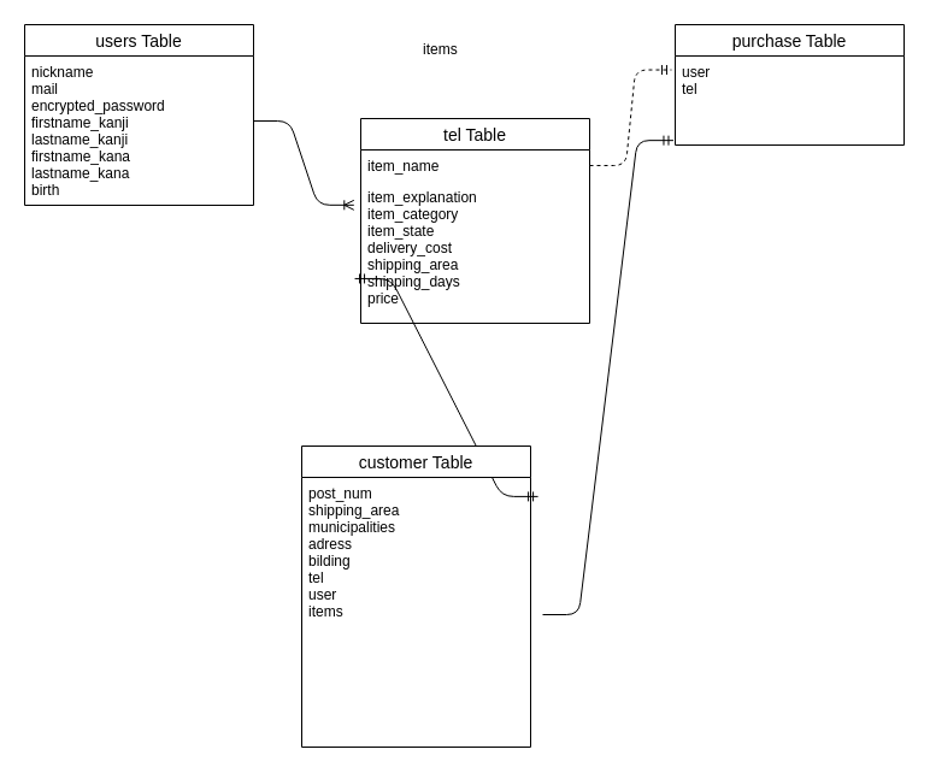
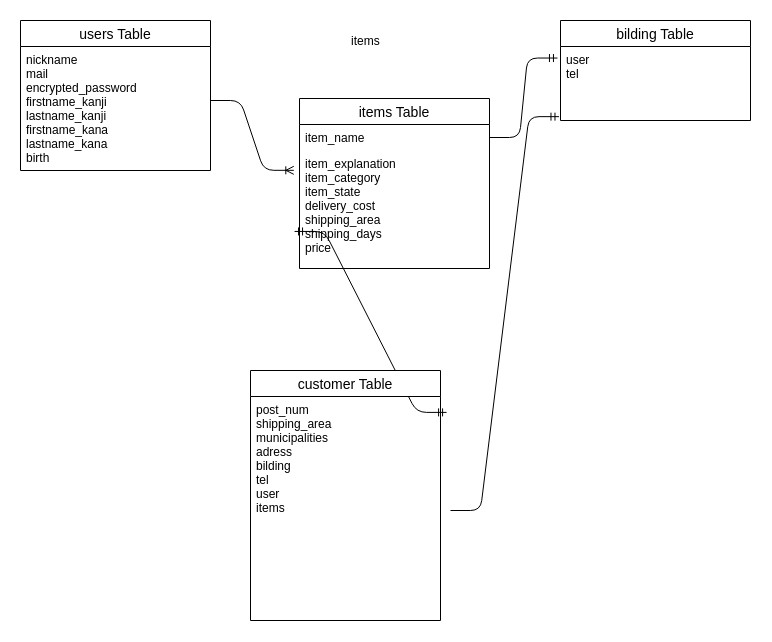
  <mxCell id="0" />
  <mxCell id="1" parent="0" />
  <mxCell id="2" value="users Table" style="swimlane;fontStyle=0;childLayout=stackLayout;horizontal=1;startSize=26;horizontalStack=0;resizeParent=1;resizeParentMax=0;resizeLast=0;collapsible=1;marginBottom=0;align=center;fontSize=14;" vertex="1" parent="1"><mxGeometry x="20" y="20" width="190" height="150" as="geometry" /></mxCell>
  <mxCell id="3" value="nickname&#10;mail&#10;encrypted_password&#10;firstname_kanji&#10;lastname_kanji&#10;firstname_kana&#10;lastname_kana&#10;birth" style="text;strokeColor=none;fillColor=none;spacingLeft=4;spacingRight=4;overflow=hidden;rotatable=0;points=[[0,0.5],[1,0.5]];portConstraint=eastwest;fontSize=12;" vertex="1" parent="2"><mxGeometry y="26" width="190" height="124" as="geometry" /></mxCell>
  <mxCell id="4" value="" style="edgeStyle=entityRelationEdgeStyle;fontSize=12;html=1;endArrow=ERoneToMany;entryX=-0.03;entryY=0.168;entryDx=0;entryDy=0;entryPerimeter=0;" edge="1" parent="1" target="10"><mxGeometry width="100" height="100" relative="1" as="geometry"><mxPoint x="210" y="100" as="sourcePoint" /><mxPoint x="310" y="0" as="targetPoint" /></mxGeometry></mxCell>
  <mxCell id="5" value="" style="edgeStyle=entityRelationEdgeStyle;fontSize=12;html=1;endArrow=ERmandOne;startArrow=ERmandOne;entryX=-0.026;entryY=0.686;entryDx=0;entryDy=0;entryPerimeter=0;exitX=1.032;exitY=0.071;exitDx=0;exitDy=0;exitPerimeter=0;" edge="1" parent="1" source="7" target="10"><mxGeometry width="100" height="100" relative="1" as="geometry"><mxPoint x="310" y="250" as="sourcePoint" /><mxPoint x="410" y="150" as="targetPoint" /></mxGeometry></mxCell>
  <mxCell id="6" value="customer Table" style="swimlane;fontStyle=0;childLayout=stackLayout;horizontal=1;startSize=26;horizontalStack=0;resizeParent=1;resizeParentMax=0;resizeLast=0;collapsible=1;marginBottom=0;align=center;fontSize=14;" vertex="1" parent="1"><mxGeometry x="250" y="370" width="190" height="250" as="geometry" /></mxCell>
  <mxCell id="7" value="post_num&#10;shipping_area&#10;municipalities&#10;adress&#10;bilding&#10;tel&#10;user&#10;items" style="text;strokeColor=none;fillColor=none;spacingLeft=4;spacingRight=4;overflow=hidden;rotatable=0;points=[[0,0.5],[1,0.5]];portConstraint=eastwest;fontSize=12;" vertex="1" parent="6"><mxGeometry y="26" width="190" height="224" as="geometry" /></mxCell>
- <mxCell id="8" value="tel Table" style="swimlane;fontStyle=0;childLayout=stackLayout;horizontal=1;startSize=26;horizontalStack=0;resizeParent=1;resizeParentMax=0;resizeLast=0;collapsible=1;marginBottom=0;align=center;fontSize=14;" vertex="1" parent="1"><mxGeometry x="299" y="98" width="190" height="170" as="geometry" /></mxCell>
+ <mxCell id="8" value="items Table" style="swimlane;fontStyle=0;childLayout=stackLayout;horizontal=1;startSize=26;horizontalStack=0;resizeParent=1;resizeParentMax=0;resizeLast=0;collapsible=1;marginBottom=0;align=center;fontSize=14;" vertex="1" parent="1"><mxGeometry x="299" y="98" width="190" height="170" as="geometry" /></mxCell>
  <mxCell id="9" value="item_name" style="text;strokeColor=none;fillColor=none;spacingLeft=4;spacingRight=4;overflow=hidden;rotatable=0;points=[[0,0.5],[1,0.5]];portConstraint=eastwest;fontSize=12;" vertex="1" parent="8"><mxGeometry y="26" width="190" height="26" as="geometry" /></mxCell>
  <mxCell id="10" value="item_explanation&#10;item_category&#10;item_state&#10;delivery_cost&#10;shipping_area&#10;shipping_days&#10;price&#10;" style="text;strokeColor=none;fillColor=none;spacingLeft=4;spacingRight=4;overflow=hidden;rotatable=0;points=[[0,0.5],[1,0.5]];portConstraint=eastwest;fontSize=12;" vertex="1" parent="8"><mxGeometry y="52" width="190" height="118" as="geometry" /></mxCell>
- <mxCell id="11" value="" style="edgeStyle=entityRelationEdgeStyle;fontSize=12;html=1;endArrow=ERmandOne;exitX=1;exitY=0.5;exitDx=0;exitDy=0;entryX=-0.016;entryY=0.156;entryDx=0;entryDy=0;entryPerimeter=0;dashed=1;" edge="1" parent="1" source="9" target="14"><mxGeometry width="100" height="100" relative="1" as="geometry"><mxPoint x="490" y="160" as="sourcePoint" /><mxPoint x="590" y="60" as="targetPoint" /></mxGeometry></mxCell>
+ <mxCell id="11" value="" style="edgeStyle=entityRelationEdgeStyle;fontSize=12;html=1;endArrow=ERmandOne;exitX=1;exitY=0.5;exitDx=0;exitDy=0;entryX=-0.016;entryY=0.156;entryDx=0;entryDy=0;entryPerimeter=0;" edge="1" parent="1" source="9" target="14"><mxGeometry width="100" height="100" relative="1" as="geometry"><mxPoint x="490" y="160" as="sourcePoint" /><mxPoint x="590" y="60" as="targetPoint" /></mxGeometry></mxCell>
  <mxCell id="12" value="" style="edgeStyle=entityRelationEdgeStyle;fontSize=12;html=1;endArrow=ERmandOne;entryX=-0.008;entryY=0.948;entryDx=0;entryDy=0;entryPerimeter=0;" edge="1" parent="1" target="14"><mxGeometry width="100" height="100" relative="1" as="geometry"><mxPoint x="450" y="510" as="sourcePoint" /><mxPoint x="670" y="210" as="targetPoint" /></mxGeometry></mxCell>
- <mxCell id="13" value="purchase Table" style="swimlane;fontStyle=0;childLayout=stackLayout;horizontal=1;startSize=26;horizontalStack=0;resizeParent=1;resizeParentMax=0;resizeLast=0;collapsible=1;marginBottom=0;align=center;fontSize=14;" vertex="1" parent="1"><mxGeometry x="560" y="20" width="190" height="100" as="geometry" /></mxCell>
+ <mxCell id="13" value="bilding Table" style="swimlane;fontStyle=0;childLayout=stackLayout;horizontal=1;startSize=26;horizontalStack=0;resizeParent=1;resizeParentMax=0;resizeLast=0;collapsible=1;marginBottom=0;align=center;fontSize=14;" vertex="1" parent="1"><mxGeometry x="560" y="20" width="190" height="100" as="geometry" /></mxCell>
  <mxCell id="14" value="user&#10;tel" style="text;strokeColor=none;fillColor=none;spacingLeft=4;spacingRight=4;overflow=hidden;rotatable=0;points=[[0,0.5],[1,0.5]];portConstraint=eastwest;fontSize=12;" vertex="1" parent="13"><mxGeometry y="26" width="190" height="74" as="geometry" /></mxCell>
  <mxCell id="15" value="items" style="text;strokeColor=none;fillColor=none;spacingLeft=4;spacingRight=4;overflow=hidden;rotatable=0;points=[[0,0.5],[1,0.5]];portConstraint=eastwest;fontSize=12;" vertex="1" parent="1"><mxGeometry x="345" y="27" width="190" height="26" as="geometry" /></mxCell>
